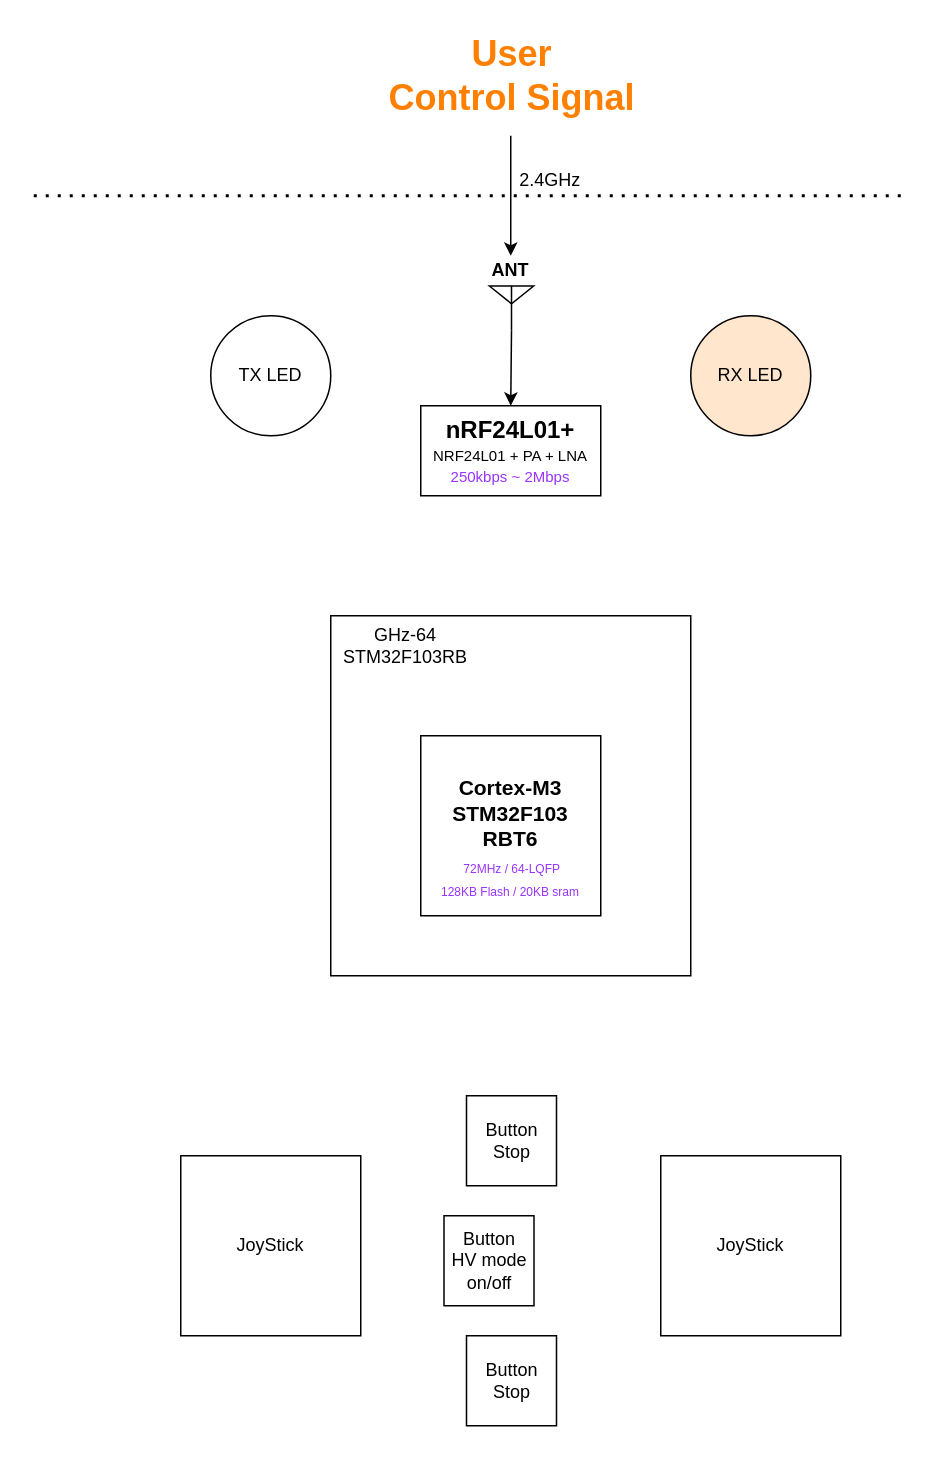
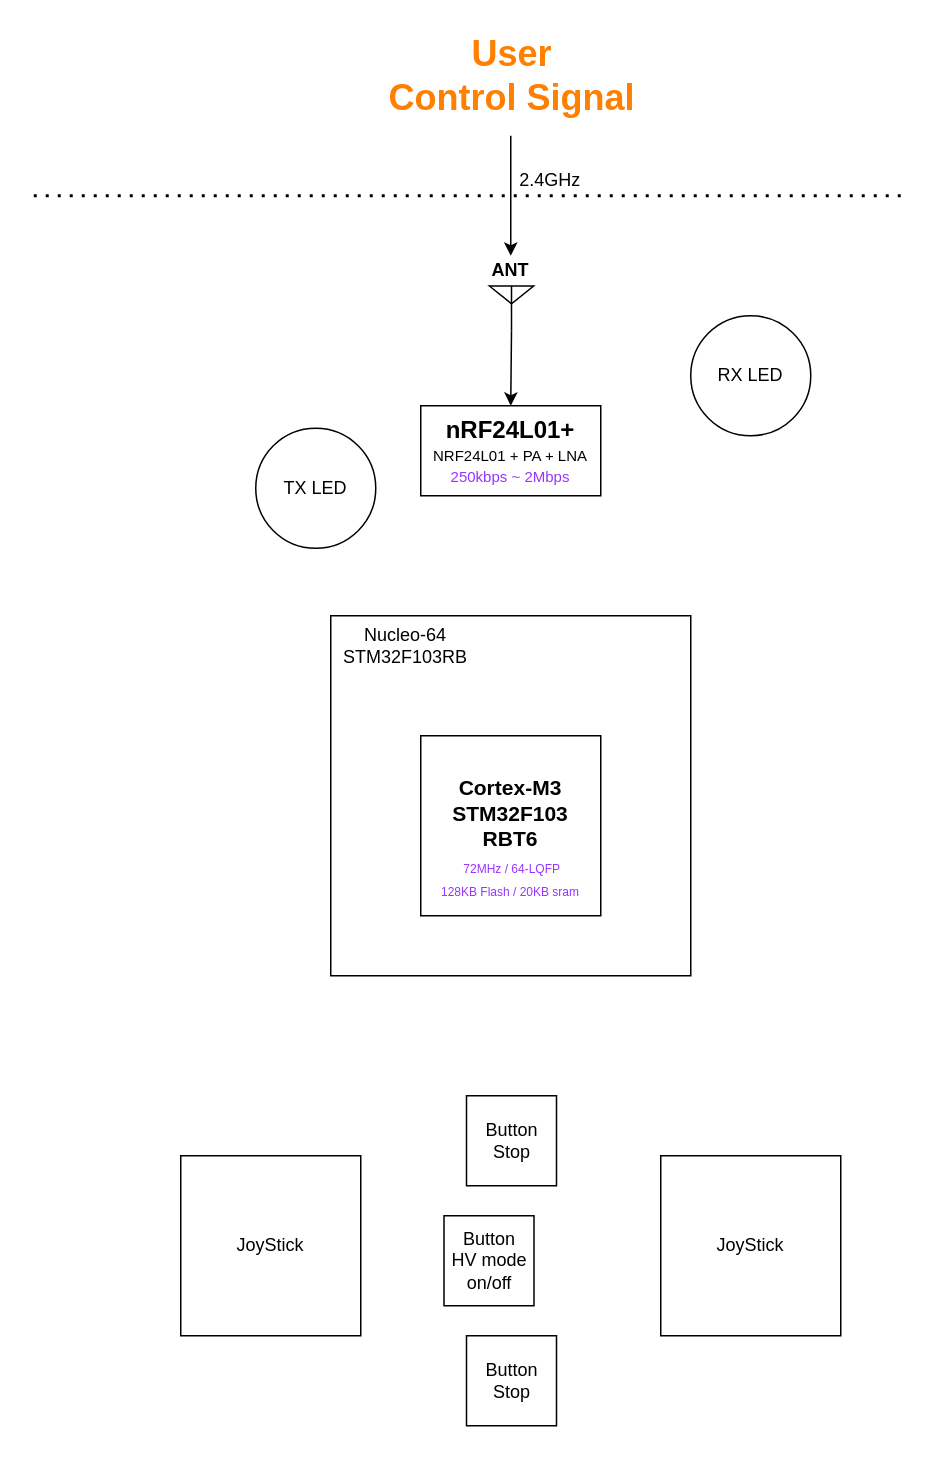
  <mxCell id="0" />
  <mxCell id="1" parent="0" />
  <mxCell id="2" value="JoyStick" style="whiteSpace=wrap;html=1;aspect=fixed;" parent="1" vertex="1"><mxGeometry x="120" y="770" width="120" height="120" as="geometry" /></mxCell>
  <mxCell id="3" value="JoyStick" style="whiteSpace=wrap;html=1;aspect=fixed;" parent="1" vertex="1"><mxGeometry x="440" y="770" width="120" height="120" as="geometry" /></mxCell>
  <mxCell id="4" value="Button&lt;br&gt;Stop" style="whiteSpace=wrap;html=1;aspect=fixed;" parent="1" vertex="1"><mxGeometry x="310.5" y="730" width="60" height="60" as="geometry" /></mxCell>
- <mxCell id="5" value="TX LED" style="ellipse;whiteSpace=wrap;html=1;aspect=fixed;" parent="1" vertex="1"><mxGeometry x="140" y="210" width="80" height="80" as="geometry" /></mxCell>
- <mxCell id="6" value="RX LED" style="ellipse;whiteSpace=wrap;html=1;aspect=fixed;fillColor=#ffe6cc;" parent="1" vertex="1"><mxGeometry x="460" y="210" width="80" height="80" as="geometry" /></mxCell>
+ <mxCell id="5" value="TX LED" style="ellipse;whiteSpace=wrap;html=1;aspect=fixed;" parent="1" vertex="1"><mxGeometry x="170" y="285" width="80" height="80" as="geometry" /></mxCell>
+ <mxCell id="6" value="RX LED" style="ellipse;whiteSpace=wrap;html=1;aspect=fixed;" parent="1" vertex="1"><mxGeometry x="460" y="210" width="80" height="80" as="geometry" /></mxCell>
  <mxCell id="7" value="Button&lt;br&gt;HV mode&lt;br&gt;on/off" style="whiteSpace=wrap;html=1;aspect=fixed;" parent="1" vertex="1"><mxGeometry x="295.5" y="810" width="60" height="60" as="geometry" /></mxCell>
  <mxCell id="8" value="Button&lt;br&gt;Stop" style="whiteSpace=wrap;html=1;aspect=fixed;" parent="1" vertex="1"><mxGeometry x="310.5" y="890" width="60" height="60" as="geometry" /></mxCell>
  <mxCell id="9" value="&lt;b&gt;&lt;font style=&quot;font-size: 16px&quot;&gt;nRF24L01+&lt;/font&gt;&lt;br&gt;&lt;/b&gt;&lt;span style=&quot;font-size: 10px&quot;&gt;NRF24L01 + PA + LNA&lt;br&gt;&lt;/span&gt;&lt;font style=&quot;font-size: 10px&quot; color=&quot;#9933ff&quot;&gt;250kbps ~ 2Mbps&lt;/font&gt;&lt;span style=&quot;font-size: 10px&quot;&gt;&lt;br&gt;&lt;/span&gt;" style="rounded=0;whiteSpace=wrap;html=1;" vertex="1" parent="1"><mxGeometry x="280" y="270" width="120" height="60" as="geometry" /></mxCell>
  <mxCell id="10" value="" style="verticalLabelPosition=bottom;shadow=0;dashed=0;align=center;html=1;verticalAlign=top;shape=mxgraph.electrical.radio.aerial_-_antenna_2;rotation=0;" vertex="1" parent="1"><mxGeometry x="325.75" y="190" width="29.5" height="30" as="geometry" /></mxCell>
  <mxCell id="11" value="&lt;b&gt;&lt;font style=&quot;font-size: 12px&quot;&gt;ANT&lt;/font&gt;&lt;/b&gt;" style="text;html=1;strokeColor=none;fillColor=none;align=center;verticalAlign=middle;whiteSpace=wrap;rounded=0;" vertex="1" parent="1"><mxGeometry x="300" y="170" width="80" height="20" as="geometry" /></mxCell>
  <mxCell id="12" value="&lt;font color=&quot;#ff8000&quot; style=&quot;font-size: 24px&quot;&gt;&lt;b&gt;User&lt;br&gt;Control Signal&lt;/b&gt;&lt;/font&gt;" style="text;html=1;strokeColor=none;fillColor=none;align=center;verticalAlign=middle;whiteSpace=wrap;rounded=0;shadow=0;glass=0;sketch=0;fontSize=14;fontColor=#000000;" vertex="1" parent="1"><mxGeometry x="240.5" y="20" width="200" height="60" as="geometry" /></mxCell>
  <mxCell id="13" value="2.4GHz" style="text;html=1;strokeColor=none;fillColor=none;align=center;verticalAlign=middle;whiteSpace=wrap;rounded=0;" vertex="1" parent="1"><mxGeometry x="340" y="110" width="53" height="20" as="geometry" /></mxCell>
  <mxCell id="14" value="" style="endArrow=classic;html=1;strokeColor=#000000;strokeWidth=1;fillColor=#FF0000;" edge="1" parent="1"><mxGeometry width="50" height="50" relative="1" as="geometry"><mxPoint x="340" y="90" as="sourcePoint" /><mxPoint x="340" y="170" as="targetPoint" /></mxGeometry></mxCell>
  <mxCell id="15" value="" style="endArrow=classic;html=1;strokeColor=#000000;strokeWidth=1;fillColor=#FF0000;exitX=0.5;exitY=1;exitDx=0;exitDy=0;exitPerimeter=0;entryX=0.5;entryY=0;entryDx=0;entryDy=0;" edge="1" parent="1" source="10" target="9"><mxGeometry width="50" height="50" relative="1" as="geometry"><mxPoint x="270" y="200" as="sourcePoint" /><mxPoint x="320" y="150" as="targetPoint" /></mxGeometry></mxCell>
  <mxCell id="16" value="" style="endArrow=none;dashed=1;html=1;dashPattern=1 3;strokeWidth=2;" edge="1" parent="1"><mxGeometry width="50" height="50" relative="1" as="geometry"><mxPoint x="600" y="130" as="sourcePoint" /><mxPoint x="20" y="130" as="targetPoint" /></mxGeometry></mxCell>
  <mxCell id="17" value="" style="rounded=0;whiteSpace=wrap;html=1;" vertex="1" parent="1"><mxGeometry x="220" y="410" width="240" height="240" as="geometry" /></mxCell>
  <mxCell id="18" value="" style="group" vertex="1" connectable="0" parent="1"><mxGeometry x="280" y="490" width="120" height="120" as="geometry" /></mxCell>
  <mxCell id="19" value="&lt;font style=&quot;font-size: 14px&quot;&gt;&lt;b&gt;Cortex-M3&lt;br&gt;STM32F103&lt;br&gt;RBT6&lt;br&gt;&lt;br&gt;&lt;/b&gt;&lt;/font&gt;" style="whiteSpace=wrap;html=1;" vertex="1" parent="18"><mxGeometry width="120" height="120" as="geometry" /></mxCell>
  <mxCell id="20" value="&lt;font color=&quot;#9933ff&quot; style=&quot;font-size: 8px&quot;&gt;&amp;nbsp;72MHz / 64-LQFP&lt;br&gt;128KB Flash / 20KB sram&lt;br&gt;&lt;/font&gt;" style="text;html=1;strokeColor=none;fillColor=none;align=center;verticalAlign=middle;whiteSpace=wrap;rounded=0;" vertex="1" parent="18"><mxGeometry y="80" width="120" height="30" as="geometry" /></mxCell>
- <mxCell id="21" value="GHz-64&lt;br&gt;STM32F103RB" style="text;html=1;strokeColor=none;fillColor=none;align=center;verticalAlign=middle;whiteSpace=wrap;rounded=0;" vertex="1" parent="1"><mxGeometry x="220" y="410" width="100" height="40" as="geometry" /></mxCell>
+ <mxCell id="21" value="Nucleo-64&lt;br&gt;STM32F103RB" style="text;html=1;strokeColor=none;fillColor=none;align=center;verticalAlign=middle;whiteSpace=wrap;rounded=0;" vertex="1" parent="1"><mxGeometry x="220" y="410" width="100" height="40" as="geometry" /></mxCell>
